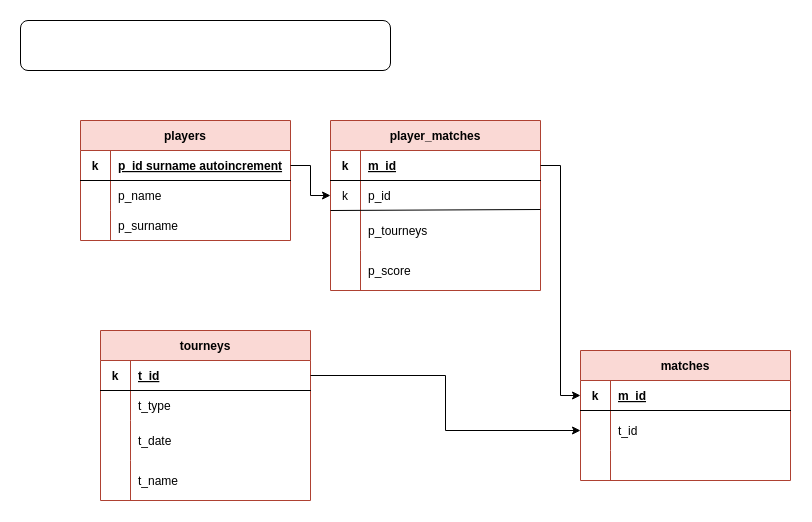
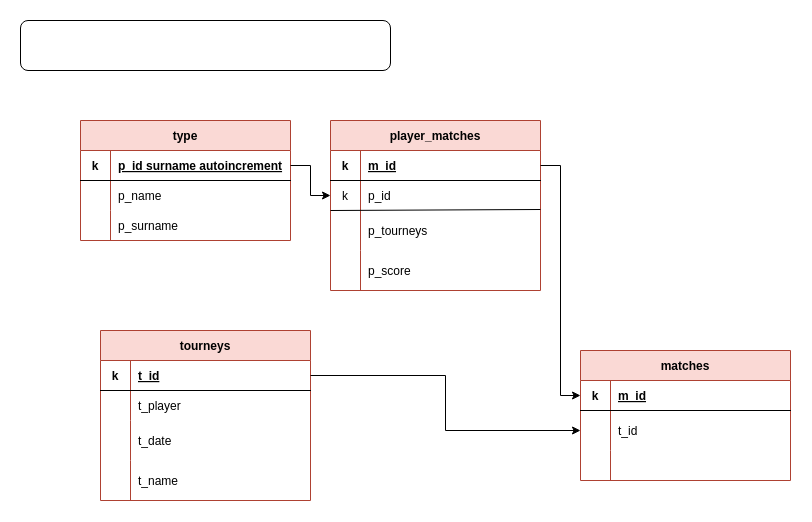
  <mxCell id="0" />
  <mxCell id="1" parent="0" />
  <mxCell id="2" value="" style="rounded=1;whiteSpace=wrap;html=1;" vertex="1" parent="1"><mxGeometry x="20" y="20" width="370" height="50" as="geometry" /></mxCell>
- <mxCell id="3" value="players" style="shape=table;startSize=30;container=1;collapsible=1;childLayout=tableLayout;fixedRows=1;rowLines=0;fontStyle=1;align=center;resizeLast=1;fillColor=#fad9d5;strokeColor=#ae4132;" vertex="1" parent="1"><mxGeometry x="80" y="120" width="210" height="120" as="geometry" /></mxCell>
+ <mxCell id="3" value="type" style="shape=table;startSize=30;container=1;collapsible=1;childLayout=tableLayout;fixedRows=1;rowLines=0;fontStyle=1;align=center;resizeLast=1;fillColor=#fad9d5;strokeColor=#ae4132;" vertex="1" parent="1"><mxGeometry x="80" y="120" width="210" height="120" as="geometry" /></mxCell>
  <mxCell id="4" value="" style="shape=tableRow;horizontal=0;startSize=0;swimlaneHead=0;swimlaneBody=0;fillColor=none;collapsible=0;dropTarget=0;points=[[0,0.5],[1,0.5]];portConstraint=eastwest;top=0;left=0;right=0;bottom=1;" vertex="1" parent="3"><mxGeometry y="30" width="210" height="30" as="geometry" /></mxCell>
  <mxCell id="5" value="k" style="shape=partialRectangle;connectable=0;fillColor=none;top=0;left=0;bottom=0;right=0;fontStyle=1;overflow=hidden;" vertex="1" parent="4"><mxGeometry width="30" height="30" as="geometry"><mxRectangle width="30" height="30" as="alternateBounds" /></mxGeometry></mxCell>
  <mxCell id="6" value="p_id surname autoincrement" style="shape=partialRectangle;connectable=0;fillColor=none;top=0;left=0;bottom=0;right=0;align=left;spacingLeft=6;fontStyle=5;overflow=hidden;" vertex="1" parent="4"><mxGeometry x="30" width="180" height="30" as="geometry"><mxRectangle width="180" height="30" as="alternateBounds" /></mxGeometry></mxCell>
  <mxCell id="7" value="" style="shape=tableRow;horizontal=0;startSize=0;swimlaneHead=0;swimlaneBody=0;fillColor=none;collapsible=0;dropTarget=0;points=[[0,0.5],[1,0.5]];portConstraint=eastwest;top=0;left=0;right=0;bottom=0;" vertex="1" parent="3"><mxGeometry y="60" width="210" height="30" as="geometry" /></mxCell>
  <mxCell id="8" value="" style="shape=partialRectangle;connectable=0;fillColor=none;top=0;left=0;bottom=0;right=0;editable=1;overflow=hidden;" vertex="1" parent="7"><mxGeometry width="30" height="30" as="geometry"><mxRectangle width="30" height="30" as="alternateBounds" /></mxGeometry></mxCell>
  <mxCell id="9" value="p_name   " style="shape=partialRectangle;connectable=0;fillColor=none;top=0;left=0;bottom=0;right=0;align=left;spacingLeft=6;overflow=hidden;" vertex="1" parent="7"><mxGeometry x="30" width="180" height="30" as="geometry"><mxRectangle width="180" height="30" as="alternateBounds" /></mxGeometry></mxCell>
  <mxCell id="10" value="" style="shape=tableRow;horizontal=0;startSize=0;swimlaneHead=0;swimlaneBody=0;fillColor=none;collapsible=0;dropTarget=0;points=[[0,0.5],[1,0.5]];portConstraint=eastwest;top=0;left=0;right=0;bottom=0;" vertex="1" parent="3"><mxGeometry y="90" width="210" height="30" as="geometry" /></mxCell>
  <mxCell id="11" value="" style="shape=partialRectangle;connectable=0;fillColor=none;top=0;left=0;bottom=0;right=0;editable=1;overflow=hidden;" vertex="1" parent="10"><mxGeometry width="30" height="30" as="geometry"><mxRectangle width="30" height="30" as="alternateBounds" /></mxGeometry></mxCell>
  <mxCell id="12" value="p_surname" style="shape=partialRectangle;connectable=0;fillColor=none;top=0;left=0;bottom=0;right=0;align=left;spacingLeft=6;overflow=hidden;" vertex="1" parent="10"><mxGeometry x="30" width="180" height="30" as="geometry"><mxRectangle width="180" height="30" as="alternateBounds" /></mxGeometry></mxCell>
  <mxCell id="13" value="matches" style="shape=table;startSize=30;container=1;collapsible=1;childLayout=tableLayout;fixedRows=1;rowLines=0;fontStyle=1;align=center;resizeLast=1;fillColor=#fad9d5;strokeColor=#ae4132;swimlaneLine=1;" vertex="1" parent="1"><mxGeometry x="580" y="350" width="210" height="130" as="geometry" /></mxCell>
  <mxCell id="14" value="" style="shape=tableRow;horizontal=0;startSize=0;swimlaneHead=0;swimlaneBody=0;fillColor=none;collapsible=0;dropTarget=0;points=[[0,0.5],[1,0.5]];portConstraint=eastwest;top=0;left=0;right=0;bottom=1;" vertex="1" parent="13"><mxGeometry y="30" width="210" height="30" as="geometry" /></mxCell>
  <mxCell id="15" value="k" style="shape=partialRectangle;connectable=0;fillColor=none;top=0;left=0;bottom=0;right=0;fontStyle=1;overflow=hidden;" vertex="1" parent="14"><mxGeometry width="30" height="30" as="geometry"><mxRectangle width="30" height="30" as="alternateBounds" /></mxGeometry></mxCell>
  <mxCell id="16" value="m_id" style="shape=partialRectangle;connectable=0;fillColor=none;top=0;left=0;bottom=0;right=0;align=left;spacingLeft=6;fontStyle=5;overflow=hidden;" vertex="1" parent="14"><mxGeometry x="30" width="180" height="30" as="geometry"><mxRectangle width="180" height="30" as="alternateBounds" /></mxGeometry></mxCell>
  <mxCell id="17" value="" style="shape=tableRow;horizontal=0;startSize=0;swimlaneHead=0;swimlaneBody=0;fillColor=none;collapsible=0;dropTarget=0;points=[[0,0.5],[1,0.5]];portConstraint=eastwest;top=0;left=0;right=0;bottom=0;" vertex="1" parent="13"><mxGeometry y="60" width="210" height="40" as="geometry" /></mxCell>
  <mxCell id="18" value="" style="shape=partialRectangle;connectable=0;fillColor=none;top=0;left=0;bottom=0;right=0;editable=1;overflow=hidden;" vertex="1" parent="17"><mxGeometry width="30" height="40" as="geometry"><mxRectangle width="30" height="40" as="alternateBounds" /></mxGeometry></mxCell>
  <mxCell id="19" value="t_id" style="shape=partialRectangle;connectable=0;fillColor=none;top=0;left=0;bottom=0;right=0;align=left;spacingLeft=6;overflow=hidden;" vertex="1" parent="17"><mxGeometry x="30" width="180" height="40" as="geometry"><mxRectangle width="180" height="40" as="alternateBounds" /></mxGeometry></mxCell>
  <mxCell id="20" value="" style="shape=tableRow;horizontal=0;startSize=0;swimlaneHead=0;swimlaneBody=0;fillColor=none;collapsible=0;dropTarget=0;points=[[0,0.5],[1,0.5]];portConstraint=eastwest;top=0;left=0;right=0;bottom=0;" vertex="1" parent="13"><mxGeometry y="100" width="210" height="30" as="geometry" /></mxCell>
  <mxCell id="21" value="" style="shape=partialRectangle;connectable=0;fillColor=none;top=0;left=0;bottom=0;right=0;editable=1;overflow=hidden;" vertex="1" parent="20"><mxGeometry width="30" height="30" as="geometry"><mxRectangle width="30" height="30" as="alternateBounds" /></mxGeometry></mxCell>
  <mxCell id="22" value="" style="shape=partialRectangle;connectable=0;fillColor=none;top=0;left=0;bottom=0;right=0;align=left;spacingLeft=6;overflow=hidden;" vertex="1" parent="20"><mxGeometry x="30" width="180" height="30" as="geometry"><mxRectangle width="180" height="30" as="alternateBounds" /></mxGeometry></mxCell>
  <mxCell id="23" value="player_matches" style="shape=table;startSize=30;container=1;collapsible=1;childLayout=tableLayout;fixedRows=1;rowLines=0;fontStyle=1;align=center;resizeLast=1;fillColor=#fad9d5;strokeColor=#ae4132;swimlaneLine=1;" vertex="1" parent="1"><mxGeometry x="330" y="120" width="210" height="170" as="geometry" /></mxCell>
  <mxCell id="24" value="" style="shape=tableRow;horizontal=0;startSize=0;swimlaneHead=0;swimlaneBody=0;fillColor=none;collapsible=0;dropTarget=0;points=[[0,0.5],[1,0.5]];portConstraint=eastwest;top=0;left=0;right=0;bottom=1;" vertex="1" parent="23"><mxGeometry y="30" width="210" height="30" as="geometry" /></mxCell>
  <mxCell id="25" value="k" style="shape=partialRectangle;connectable=0;fillColor=none;top=0;left=0;bottom=0;right=0;fontStyle=1;overflow=hidden;" vertex="1" parent="24"><mxGeometry width="30" height="30" as="geometry"><mxRectangle width="30" height="30" as="alternateBounds" /></mxGeometry></mxCell>
  <mxCell id="26" value="m_id" style="shape=partialRectangle;connectable=0;fillColor=none;top=0;left=0;bottom=0;right=0;align=left;spacingLeft=6;fontStyle=5;overflow=hidden;" vertex="1" parent="24"><mxGeometry x="30" width="180" height="30" as="geometry"><mxRectangle width="180" height="30" as="alternateBounds" /></mxGeometry></mxCell>
  <mxCell id="27" value="" style="shape=tableRow;horizontal=0;startSize=0;swimlaneHead=0;swimlaneBody=0;fillColor=none;collapsible=0;dropTarget=0;points=[[0,0.5],[1,0.5]];portConstraint=eastwest;top=0;left=0;right=0;bottom=0;" vertex="1" parent="23"><mxGeometry y="60" width="210" height="30" as="geometry" /></mxCell>
  <mxCell id="28" value="k" style="shape=partialRectangle;connectable=0;fillColor=none;top=0;left=0;bottom=0;right=0;editable=1;overflow=hidden;" vertex="1" parent="27"><mxGeometry width="30" height="30" as="geometry"><mxRectangle width="30" height="30" as="alternateBounds" /></mxGeometry></mxCell>
  <mxCell id="29" value="p_id" style="shape=partialRectangle;connectable=0;fillColor=none;top=0;left=0;bottom=0;right=0;align=left;spacingLeft=6;overflow=hidden;" vertex="1" parent="27"><mxGeometry x="30" width="180" height="30" as="geometry"><mxRectangle width="180" height="30" as="alternateBounds" /></mxGeometry></mxCell>
  <mxCell id="30" value="" style="shape=tableRow;horizontal=0;startSize=0;swimlaneHead=0;swimlaneBody=0;fillColor=none;collapsible=0;dropTarget=0;points=[[0,0.5],[1,0.5]];portConstraint=eastwest;top=0;left=0;right=0;bottom=0;" vertex="1" parent="23"><mxGeometry y="90" width="210" height="40" as="geometry" /></mxCell>
  <mxCell id="31" value="" style="shape=partialRectangle;connectable=0;fillColor=none;top=0;left=0;bottom=0;right=0;editable=1;overflow=hidden;" vertex="1" parent="30"><mxGeometry width="30" height="40" as="geometry"><mxRectangle width="30" height="40" as="alternateBounds" /></mxGeometry></mxCell>
  <mxCell id="32" value="p_tourneys" style="shape=partialRectangle;connectable=0;fillColor=none;top=0;left=0;bottom=0;right=0;align=left;spacingLeft=6;overflow=hidden;" vertex="1" parent="30"><mxGeometry x="30" width="180" height="40" as="geometry"><mxRectangle width="180" height="40" as="alternateBounds" /></mxGeometry></mxCell>
  <mxCell id="33" value="" style="shape=tableRow;horizontal=0;startSize=0;swimlaneHead=0;swimlaneBody=0;fillColor=none;collapsible=0;dropTarget=0;points=[[0,0.5],[1,0.5]];portConstraint=eastwest;top=0;left=0;right=0;bottom=0;" vertex="1" parent="23"><mxGeometry y="130" width="210" height="40" as="geometry" /></mxCell>
  <mxCell id="34" value="" style="shape=partialRectangle;connectable=0;fillColor=none;top=0;left=0;bottom=0;right=0;editable=1;overflow=hidden;" vertex="1" parent="33"><mxGeometry width="30" height="40" as="geometry"><mxRectangle width="30" height="40" as="alternateBounds" /></mxGeometry></mxCell>
  <mxCell id="35" value="p_score" style="shape=partialRectangle;connectable=0;fillColor=none;top=0;left=0;bottom=0;right=0;align=left;spacingLeft=6;overflow=hidden;" vertex="1" parent="33"><mxGeometry x="30" width="180" height="40" as="geometry"><mxRectangle width="180" height="40" as="alternateBounds" /></mxGeometry></mxCell>
  <mxCell id="36" value="" style="endArrow=none;html=1;rounded=0;entryX=1;entryY=-0.025;entryDx=0;entryDy=0;entryPerimeter=0;" edge="1" parent="23" target="30"><mxGeometry width="50" height="50" relative="1" as="geometry"><mxPoint y="90" as="sourcePoint" /><mxPoint x="200" y="99" as="targetPoint" /></mxGeometry></mxCell>
  <mxCell id="37" value="tourneys" style="shape=table;startSize=30;container=1;collapsible=1;childLayout=tableLayout;fixedRows=1;rowLines=0;fontStyle=1;align=center;resizeLast=1;fillColor=#fad9d5;strokeColor=#ae4132;swimlaneLine=1;" vertex="1" parent="1"><mxGeometry x="100" y="330" width="210" height="170" as="geometry" /></mxCell>
  <mxCell id="38" value="" style="shape=tableRow;horizontal=0;startSize=0;swimlaneHead=0;swimlaneBody=0;fillColor=none;collapsible=0;dropTarget=0;points=[[0,0.5],[1,0.5]];portConstraint=eastwest;top=0;left=0;right=0;bottom=1;" vertex="1" parent="37"><mxGeometry y="30" width="210" height="30" as="geometry" /></mxCell>
  <mxCell id="39" value="k" style="shape=partialRectangle;connectable=0;fillColor=none;top=0;left=0;bottom=0;right=0;fontStyle=1;overflow=hidden;" vertex="1" parent="38"><mxGeometry width="30" height="30" as="geometry"><mxRectangle width="30" height="30" as="alternateBounds" /></mxGeometry></mxCell>
  <mxCell id="40" value="t_id" style="shape=partialRectangle;connectable=0;fillColor=none;top=0;left=0;bottom=0;right=0;align=left;spacingLeft=6;fontStyle=5;overflow=hidden;" vertex="1" parent="38"><mxGeometry x="30" width="180" height="30" as="geometry"><mxRectangle width="180" height="30" as="alternateBounds" /></mxGeometry></mxCell>
  <mxCell id="41" value="" style="shape=tableRow;horizontal=0;startSize=0;swimlaneHead=0;swimlaneBody=0;fillColor=none;collapsible=0;dropTarget=0;points=[[0,0.5],[1,0.5]];portConstraint=eastwest;top=0;left=0;right=0;bottom=0;" vertex="1" parent="37"><mxGeometry y="60" width="210" height="30" as="geometry" /></mxCell>
  <mxCell id="42" value="" style="shape=partialRectangle;connectable=0;fillColor=none;top=0;left=0;bottom=0;right=0;editable=1;overflow=hidden;" vertex="1" parent="41"><mxGeometry width="30" height="30" as="geometry"><mxRectangle width="30" height="30" as="alternateBounds" /></mxGeometry></mxCell>
- <mxCell id="43" value="t_type" style="shape=partialRectangle;connectable=0;fillColor=none;top=0;left=0;bottom=0;right=0;align=left;spacingLeft=6;overflow=hidden;" vertex="1" parent="41"><mxGeometry x="30" width="180" height="30" as="geometry"><mxRectangle width="180" height="30" as="alternateBounds" /></mxGeometry></mxCell>
+ <mxCell id="43" value="t_player" style="shape=partialRectangle;connectable=0;fillColor=none;top=0;left=0;bottom=0;right=0;align=left;spacingLeft=6;overflow=hidden;" vertex="1" parent="41"><mxGeometry x="30" width="180" height="30" as="geometry"><mxRectangle width="180" height="30" as="alternateBounds" /></mxGeometry></mxCell>
  <mxCell id="44" value="" style="shape=tableRow;horizontal=0;startSize=0;swimlaneHead=0;swimlaneBody=0;fillColor=none;collapsible=0;dropTarget=0;points=[[0,0.5],[1,0.5]];portConstraint=eastwest;top=0;left=0;right=0;bottom=0;" vertex="1" parent="37"><mxGeometry y="90" width="210" height="40" as="geometry" /></mxCell>
  <mxCell id="45" value="" style="shape=partialRectangle;connectable=0;fillColor=none;top=0;left=0;bottom=0;right=0;editable=1;overflow=hidden;" vertex="1" parent="44"><mxGeometry width="30" height="40" as="geometry"><mxRectangle width="30" height="40" as="alternateBounds" /></mxGeometry></mxCell>
  <mxCell id="46" value="t_date" style="shape=partialRectangle;connectable=0;fillColor=none;top=0;left=0;bottom=0;right=0;align=left;spacingLeft=6;overflow=hidden;" vertex="1" parent="44"><mxGeometry x="30" width="180" height="40" as="geometry"><mxRectangle width="180" height="40" as="alternateBounds" /></mxGeometry></mxCell>
  <mxCell id="47" value="" style="shape=tableRow;horizontal=0;startSize=0;swimlaneHead=0;swimlaneBody=0;fillColor=none;collapsible=0;dropTarget=0;points=[[0,0.5],[1,0.5]];portConstraint=eastwest;top=0;left=0;right=0;bottom=0;" vertex="1" parent="37"><mxGeometry y="130" width="210" height="40" as="geometry" /></mxCell>
  <mxCell id="48" value="" style="shape=partialRectangle;connectable=0;fillColor=none;top=0;left=0;bottom=0;right=0;editable=1;overflow=hidden;" vertex="1" parent="47"><mxGeometry width="30" height="40" as="geometry"><mxRectangle width="30" height="40" as="alternateBounds" /></mxGeometry></mxCell>
  <mxCell id="49" value="t_name" style="shape=partialRectangle;connectable=0;fillColor=none;top=0;left=0;bottom=0;right=0;align=left;spacingLeft=6;overflow=hidden;" vertex="1" parent="47"><mxGeometry x="30" width="180" height="40" as="geometry"><mxRectangle width="180" height="40" as="alternateBounds" /></mxGeometry></mxCell>
  <mxCell id="50" style="edgeStyle=orthogonalEdgeStyle;rounded=0;orthogonalLoop=1;jettySize=auto;html=1;exitX=1;exitY=0.5;exitDx=0;exitDy=0;" edge="1" parent="1" source="4" target="27"><mxGeometry relative="1" as="geometry" /></mxCell>
  <mxCell id="51" style="edgeStyle=orthogonalEdgeStyle;rounded=0;orthogonalLoop=1;jettySize=auto;html=1;exitX=1;exitY=0.5;exitDx=0;exitDy=0;entryX=0;entryY=0.5;entryDx=0;entryDy=0;" edge="1" parent="1" source="24" target="14"><mxGeometry relative="1" as="geometry" /></mxCell>
  <mxCell id="52" style="edgeStyle=orthogonalEdgeStyle;rounded=0;orthogonalLoop=1;jettySize=auto;html=1;exitX=1;exitY=0.5;exitDx=0;exitDy=0;entryX=0;entryY=0.5;entryDx=0;entryDy=0;" edge="1" parent="1" source="38" target="17"><mxGeometry relative="1" as="geometry" /></mxCell>
